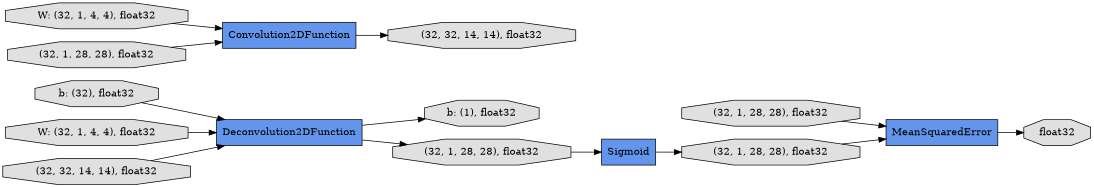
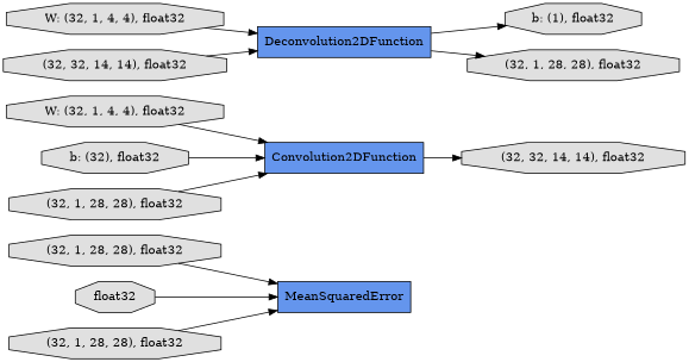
  digraph {
    rankdir=LR
    node [fillcolor="#E0E0E0" shape=octagon style=filled]
    n1 [label="(32, 1, 28, 28), float32"]
    n2 [fillcolor="#6495ED" label=MeanSquaredError shape=record]
    n3 [label=float32]
    n4 [fillcolor="#6495ED" label=Convolution2DFunction shape=record]
    n5 [label="(32, 32, 14, 14), float32"]
-   n6 [fillcolor="#6495ED" label=Sigmoid shape=record]
    n7 [label="(32, 1, 28, 28), float32"]
    n8 [label="b: (1), float32"]
    n9 [fillcolor="#6495ED" label=Deconvolution2DFunction shape=record]
    n10 [label="(32, 1, 28, 28), float32"]
    n11 [label="W: (32, 1, 4, 4), float32"]
    n12 [label="b: (32), float32"]
    n13 [label="W: (32, 1, 4, 4), float32"]
    n14 [label="(32, 32, 14, 14), float32"]
    n15 [label="(32, 1, 28, 28), float32"]
    n1 -> n2
-   n2 -> n3
+   n3 -> n2
    n4 -> n5
-   n6 -> n7
    n7 -> n2
    n9 -> n8
    n9 -> n10
-   n10 -> n6
    n11 -> n4
-   n12 -> n9
+   n12 -> n4
    n13 -> n9
    n14 -> n9
    n15 -> n4
  }
